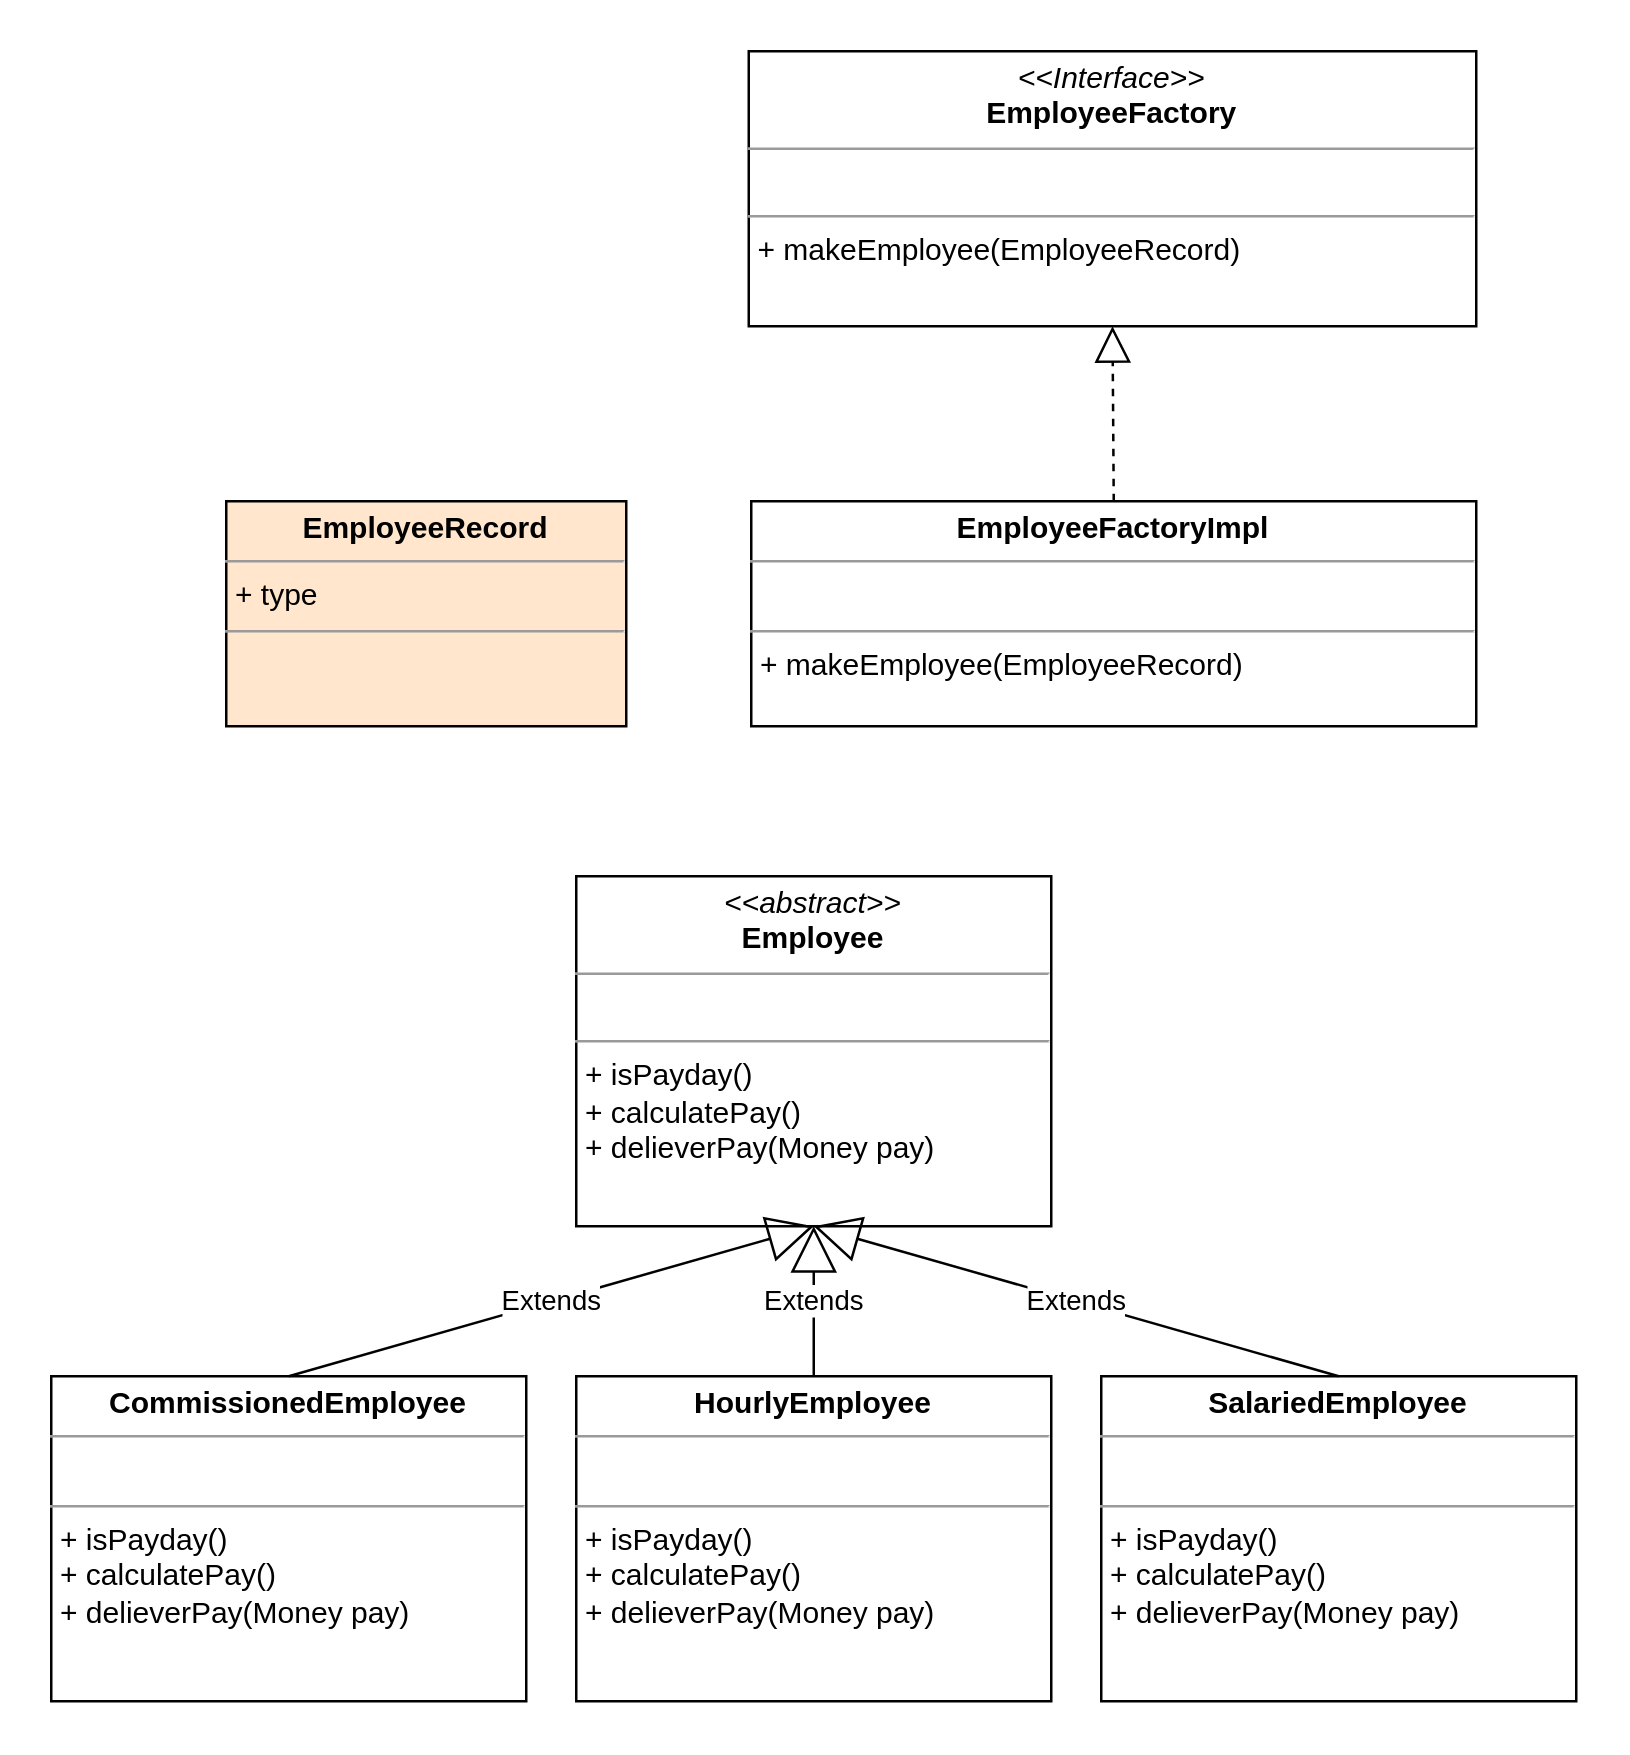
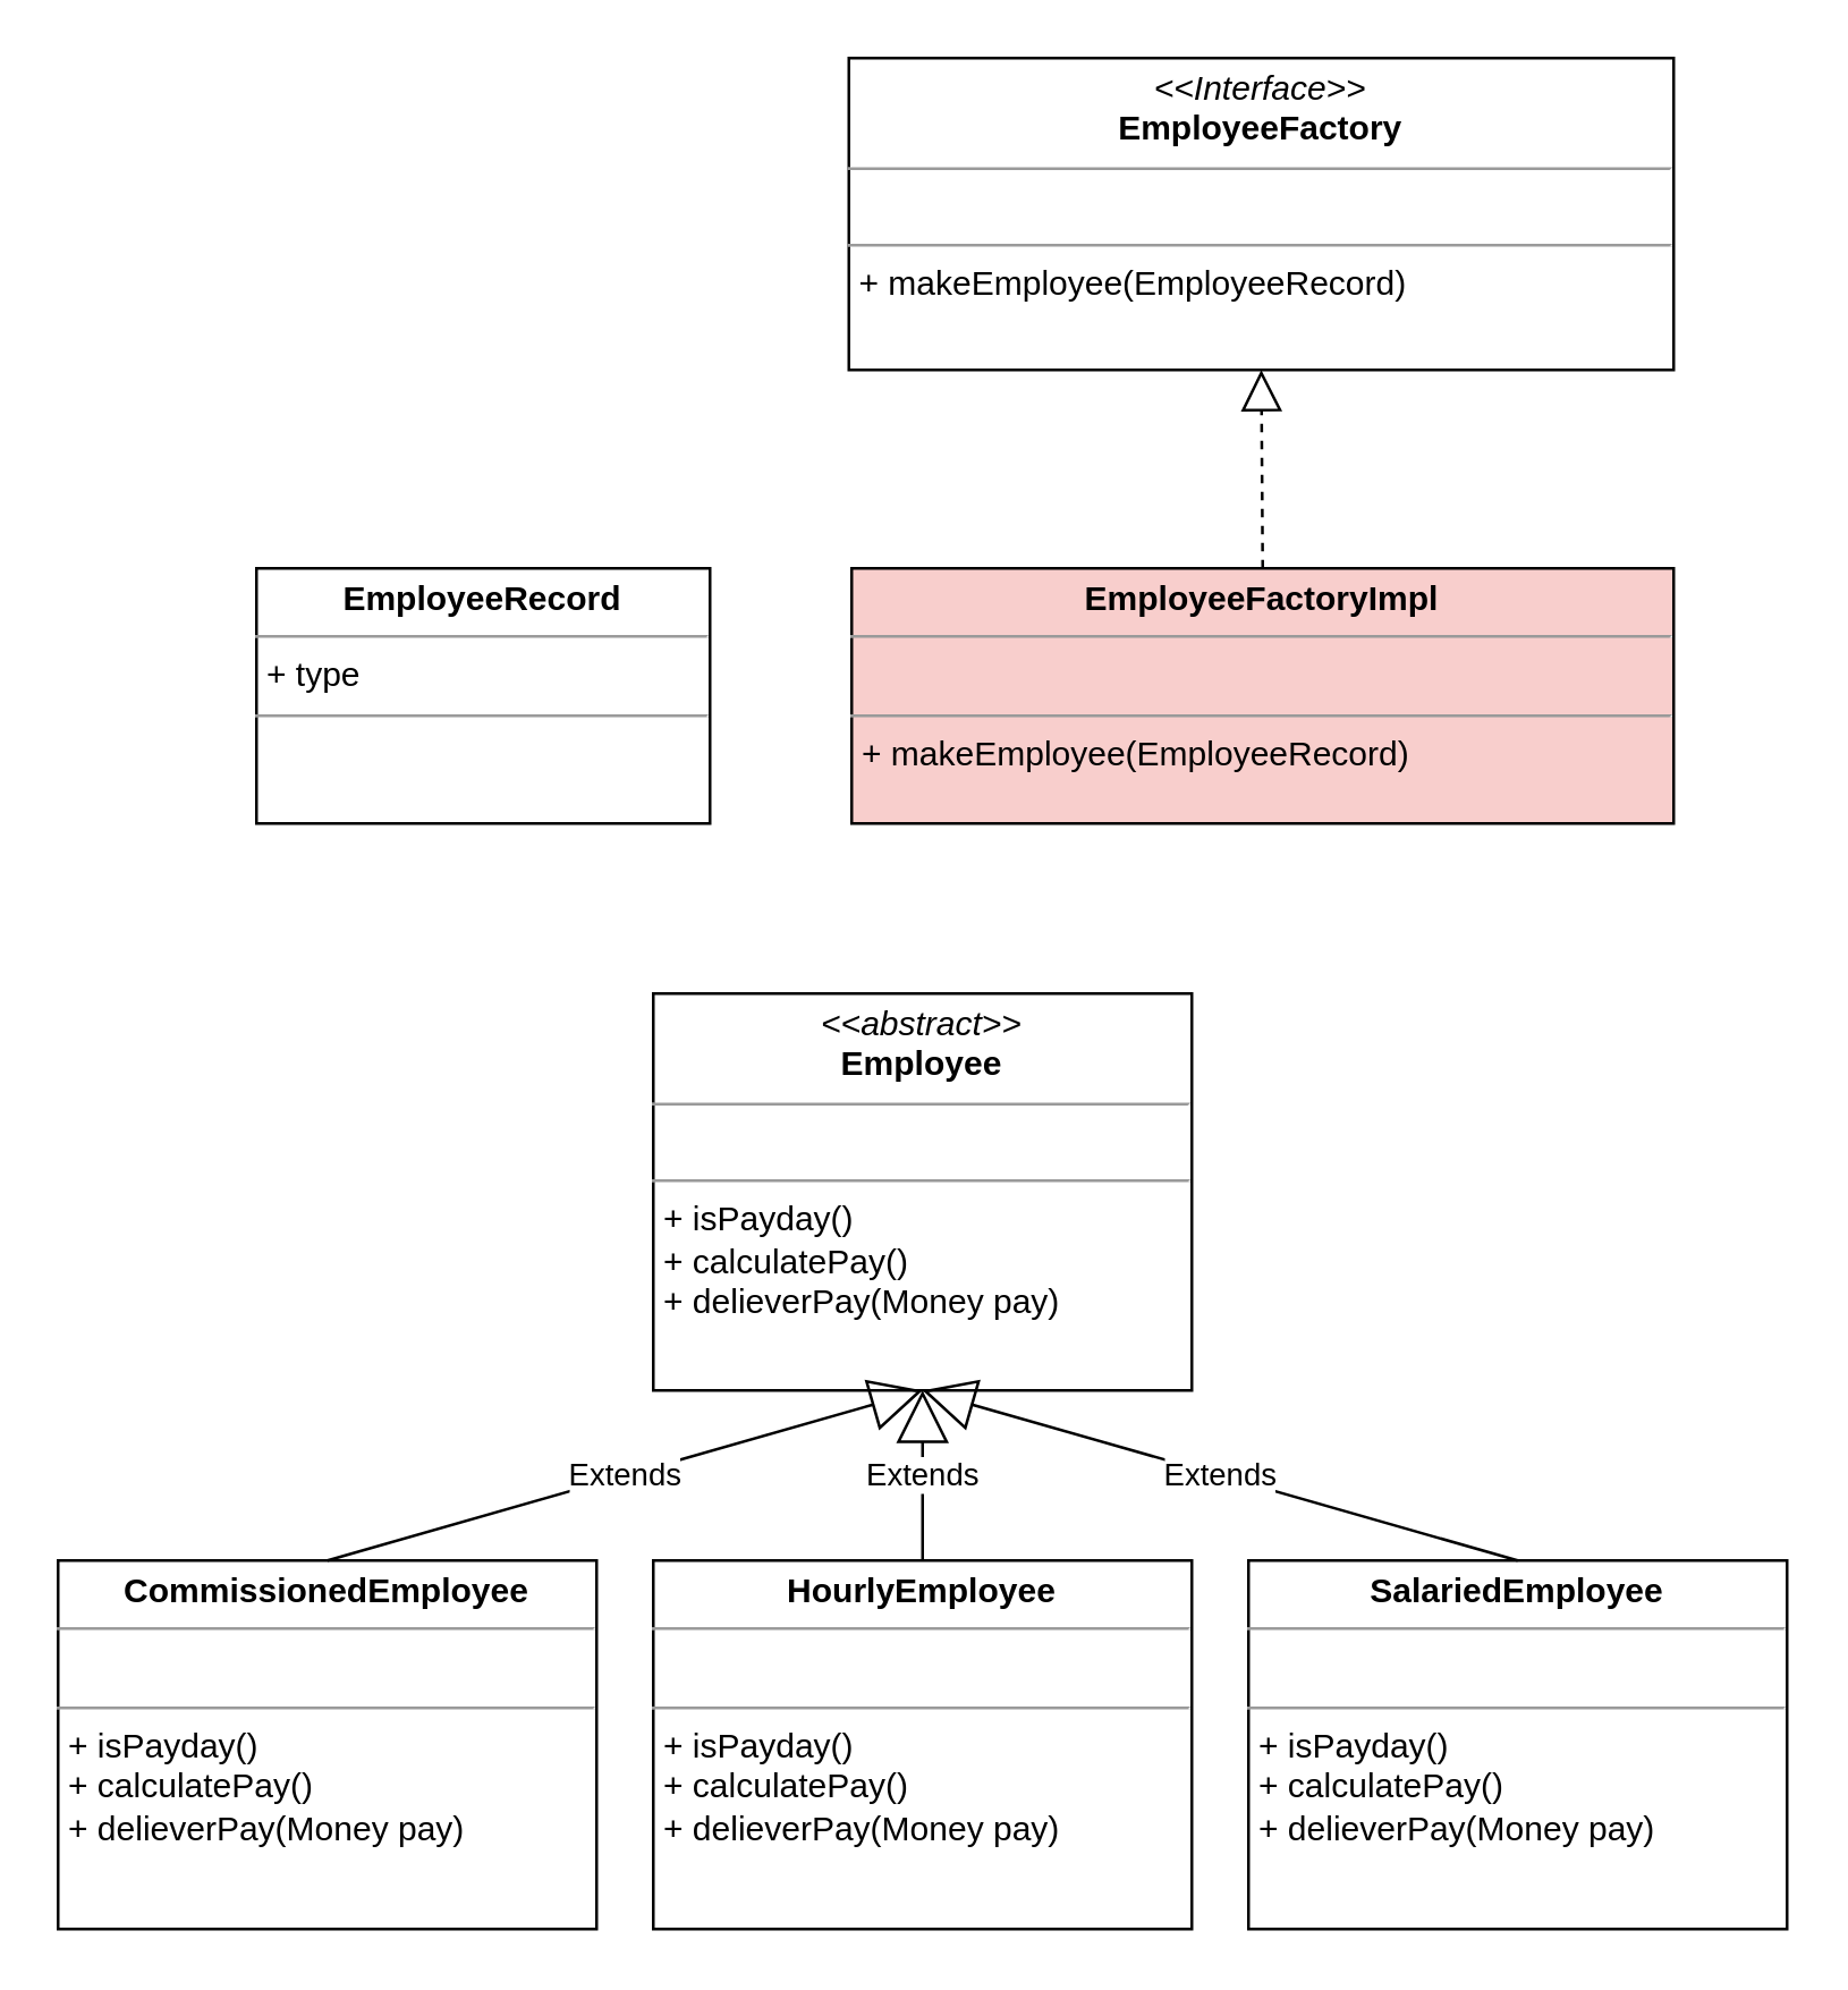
  <mxCell id="0" />
  <mxCell id="1" parent="0" />
- <mxCell id="2" value="&lt;p style=&quot;margin: 0px ; margin-top: 4px ; text-align: center&quot;&gt;&lt;b&gt;EmployeeRecord&lt;/b&gt;&lt;/p&gt;&lt;hr size=&quot;1&quot;&gt;&lt;p style=&quot;margin: 0px ; margin-left: 4px&quot;&gt;+ type&lt;/p&gt;&lt;hr size=&quot;1&quot;&gt;&lt;p style=&quot;margin: 0px ; margin-left: 4px&quot;&gt;&lt;br&gt;&lt;/p&gt;" style="verticalAlign=top;align=left;overflow=fill;fontSize=12;fontFamily=Helvetica;html=1;fillColor=#ffe6cc;" vertex="1" parent="1"><mxGeometry x="90" y="200" width="160" height="90" as="geometry" /></mxCell>
+ <mxCell id="2" value="&lt;p style=&quot;margin: 0px ; margin-top: 4px ; text-align: center&quot;&gt;&lt;b&gt;EmployeeRecord&lt;/b&gt;&lt;/p&gt;&lt;hr size=&quot;1&quot;&gt;&lt;p style=&quot;margin: 0px ; margin-left: 4px&quot;&gt;+ type&lt;/p&gt;&lt;hr size=&quot;1&quot;&gt;&lt;p style=&quot;margin: 0px ; margin-left: 4px&quot;&gt;&lt;br&gt;&lt;/p&gt;" style="verticalAlign=top;align=left;overflow=fill;fontSize=12;fontFamily=Helvetica;html=1;" vertex="1" parent="1"><mxGeometry x="90" y="200" width="160" height="90" as="geometry" /></mxCell>
  <mxCell id="3" value="&lt;p style=&quot;margin: 0px ; margin-top: 4px ; text-align: center&quot;&gt;&lt;i&gt;&amp;lt;&amp;lt;Interface&amp;gt;&amp;gt;&lt;/i&gt;&lt;br&gt;&lt;b&gt;EmployeeFactory&lt;/b&gt;&lt;/p&gt;&lt;hr size=&quot;1&quot;&gt;&lt;p style=&quot;margin: 0px ; margin-left: 4px&quot;&gt;&lt;br&gt;&lt;/p&gt;&lt;hr size=&quot;1&quot;&gt;&lt;p style=&quot;margin: 0px ; margin-left: 4px&quot;&gt;+ makeEmployee(EmployeeRecord)&lt;/p&gt;" style="verticalAlign=top;align=left;overflow=fill;fontSize=12;fontFamily=Helvetica;html=1;" vertex="1" parent="1"><mxGeometry x="299" y="20" width="291" height="110" as="geometry" /></mxCell>
- <mxCell id="4" value="&lt;p style=&quot;margin: 0px ; margin-top: 4px ; text-align: center&quot;&gt;&lt;b&gt;EmployeeFactoryImpl&lt;/b&gt;&lt;/p&gt;&lt;hr size=&quot;1&quot;&gt;&lt;p style=&quot;margin: 0px ; margin-left: 4px&quot;&gt;&lt;br&gt;&lt;/p&gt;&lt;hr size=&quot;1&quot;&gt;&lt;p style=&quot;margin: 0px ; margin-left: 4px&quot;&gt;+ makeEmployee(EmployeeRecord)&lt;br&gt;&lt;/p&gt;" style="verticalAlign=top;align=left;overflow=fill;fontSize=12;fontFamily=Helvetica;html=1;" vertex="1" parent="1"><mxGeometry x="300" y="200" width="290" height="90" as="geometry" /></mxCell>
+ <mxCell id="4" value="&lt;p style=&quot;margin: 0px ; margin-top: 4px ; text-align: center&quot;&gt;&lt;b&gt;EmployeeFactoryImpl&lt;/b&gt;&lt;/p&gt;&lt;hr size=&quot;1&quot;&gt;&lt;p style=&quot;margin: 0px ; margin-left: 4px&quot;&gt;&lt;br&gt;&lt;/p&gt;&lt;hr size=&quot;1&quot;&gt;&lt;p style=&quot;margin: 0px ; margin-left: 4px&quot;&gt;+ makeEmployee(EmployeeRecord)&lt;br&gt;&lt;/p&gt;" style="verticalAlign=top;align=left;overflow=fill;fontSize=12;fontFamily=Helvetica;html=1;fillColor=#f8cecc;" vertex="1" parent="1"><mxGeometry x="300" y="200" width="290" height="90" as="geometry" /></mxCell>
  <mxCell id="5" value="&lt;p style=&quot;margin: 0px ; margin-top: 4px ; text-align: center&quot;&gt;&lt;i&gt;&amp;lt;&amp;lt;abstract&amp;gt;&amp;gt;&lt;/i&gt;&lt;br&gt;&lt;b&gt;Employee&lt;/b&gt;&lt;/p&gt;&lt;hr size=&quot;1&quot;&gt;&lt;p style=&quot;margin: 0px ; margin-left: 4px&quot;&gt;&lt;br&gt;&lt;/p&gt;&lt;hr size=&quot;1&quot;&gt;&lt;p style=&quot;margin: 0px ; margin-left: 4px&quot;&gt;+ isPayday()&lt;br&gt;+ calculatePay()&lt;/p&gt;&lt;p style=&quot;margin: 0px ; margin-left: 4px&quot;&gt;+ delieverPay(Money pay)&lt;/p&gt;" style="verticalAlign=top;align=left;overflow=fill;fontSize=12;fontFamily=Helvetica;html=1;" vertex="1" parent="1"><mxGeometry x="230" y="350" width="190" height="140" as="geometry" /></mxCell>
  <mxCell id="6" value="" style="endArrow=block;dashed=1;endFill=0;endSize=12;html=1;rounded=0;exitX=0.5;exitY=0;exitDx=0;exitDy=0;entryX=0.5;entryY=1;entryDx=0;entryDy=0;" edge="1" parent="1" source="4" target="3"><mxGeometry width="160" relative="1" as="geometry"><mxPoint x="230" y="80" as="sourcePoint" /><mxPoint x="390" y="80" as="targetPoint" /></mxGeometry></mxCell>
  <mxCell id="7" value="&lt;p style=&quot;margin: 0px ; margin-top: 4px ; text-align: center&quot;&gt;&lt;b&gt;CommissionedEmployee&lt;/b&gt;&lt;/p&gt;&lt;hr size=&quot;1&quot;&gt;&lt;p style=&quot;margin: 0px ; margin-left: 4px&quot;&gt;&lt;br&gt;&lt;/p&gt;&lt;hr size=&quot;1&quot;&gt;&lt;p style=&quot;margin: 0px 0px 0px 4px&quot;&gt;+ isPayday()&lt;br&gt;+ calculatePay()&lt;/p&gt;&lt;p style=&quot;margin: 0px 0px 0px 4px&quot;&gt;+ delieverPay(Money pay)&lt;/p&gt;" style="verticalAlign=top;align=left;overflow=fill;fontSize=12;fontFamily=Helvetica;html=1;" vertex="1" parent="1"><mxGeometry x="20" y="550" width="190" height="130" as="geometry" /></mxCell>
  <mxCell id="8" value="&lt;p style=&quot;margin: 0px ; margin-top: 4px ; text-align: center&quot;&gt;&lt;b&gt;HourlyEmployee&lt;/b&gt;&lt;/p&gt;&lt;hr size=&quot;1&quot;&gt;&lt;p style=&quot;margin: 0px ; margin-left: 4px&quot;&gt;&lt;br&gt;&lt;/p&gt;&lt;hr size=&quot;1&quot;&gt;&lt;p style=&quot;margin: 0px 0px 0px 4px&quot;&gt;+ isPayday()&lt;br&gt;+ calculatePay()&lt;/p&gt;&lt;p style=&quot;margin: 0px 0px 0px 4px&quot;&gt;+ delieverPay(Money pay)&lt;/p&gt;" style="verticalAlign=top;align=left;overflow=fill;fontSize=12;fontFamily=Helvetica;html=1;" vertex="1" parent="1"><mxGeometry x="230" y="550" width="190" height="130" as="geometry" /></mxCell>
  <mxCell id="9" value="&lt;p style=&quot;margin: 0px ; margin-top: 4px ; text-align: center&quot;&gt;&lt;b&gt;SalariedEmployee&lt;/b&gt;&lt;/p&gt;&lt;hr size=&quot;1&quot;&gt;&lt;p style=&quot;margin: 0px ; margin-left: 4px&quot;&gt;&lt;br&gt;&lt;/p&gt;&lt;hr size=&quot;1&quot;&gt;&lt;p style=&quot;margin: 0px 0px 0px 4px&quot;&gt;+ isPayday()&lt;br&gt;+ calculatePay()&lt;/p&gt;&lt;p style=&quot;margin: 0px 0px 0px 4px&quot;&gt;+ delieverPay(Money pay)&lt;/p&gt;" style="verticalAlign=top;align=left;overflow=fill;fontSize=12;fontFamily=Helvetica;html=1;" vertex="1" parent="1"><mxGeometry x="440" y="550" width="190" height="130" as="geometry" /></mxCell>
  <mxCell id="10" value="Extends" style="endArrow=block;endSize=16;endFill=0;html=1;rounded=0;entryX=0.5;entryY=1;entryDx=0;entryDy=0;exitX=0.5;exitY=0;exitDx=0;exitDy=0;" edge="1" parent="1" source="7" target="5"><mxGeometry width="160" relative="1" as="geometry"><mxPoint x="230" y="560" as="sourcePoint" /><mxPoint x="390" y="560" as="targetPoint" /></mxGeometry></mxCell>
  <mxCell id="11" value="Extends" style="endArrow=block;endSize=16;endFill=0;html=1;rounded=0;entryX=0.5;entryY=1;entryDx=0;entryDy=0;exitX=0.5;exitY=0;exitDx=0;exitDy=0;" edge="1" parent="1" source="8" target="5"><mxGeometry width="160" relative="1" as="geometry"><mxPoint x="230" y="560" as="sourcePoint" /><mxPoint x="390" y="560" as="targetPoint" /></mxGeometry></mxCell>
  <mxCell id="12" value="Extends" style="endArrow=block;endSize=16;endFill=0;html=1;rounded=0;entryX=0.5;entryY=1;entryDx=0;entryDy=0;exitX=0.5;exitY=0;exitDx=0;exitDy=0;" edge="1" parent="1" source="9" target="5"><mxGeometry width="160" relative="1" as="geometry"><mxPoint x="230" y="560" as="sourcePoint" /><mxPoint x="390" y="560" as="targetPoint" /></mxGeometry></mxCell>
